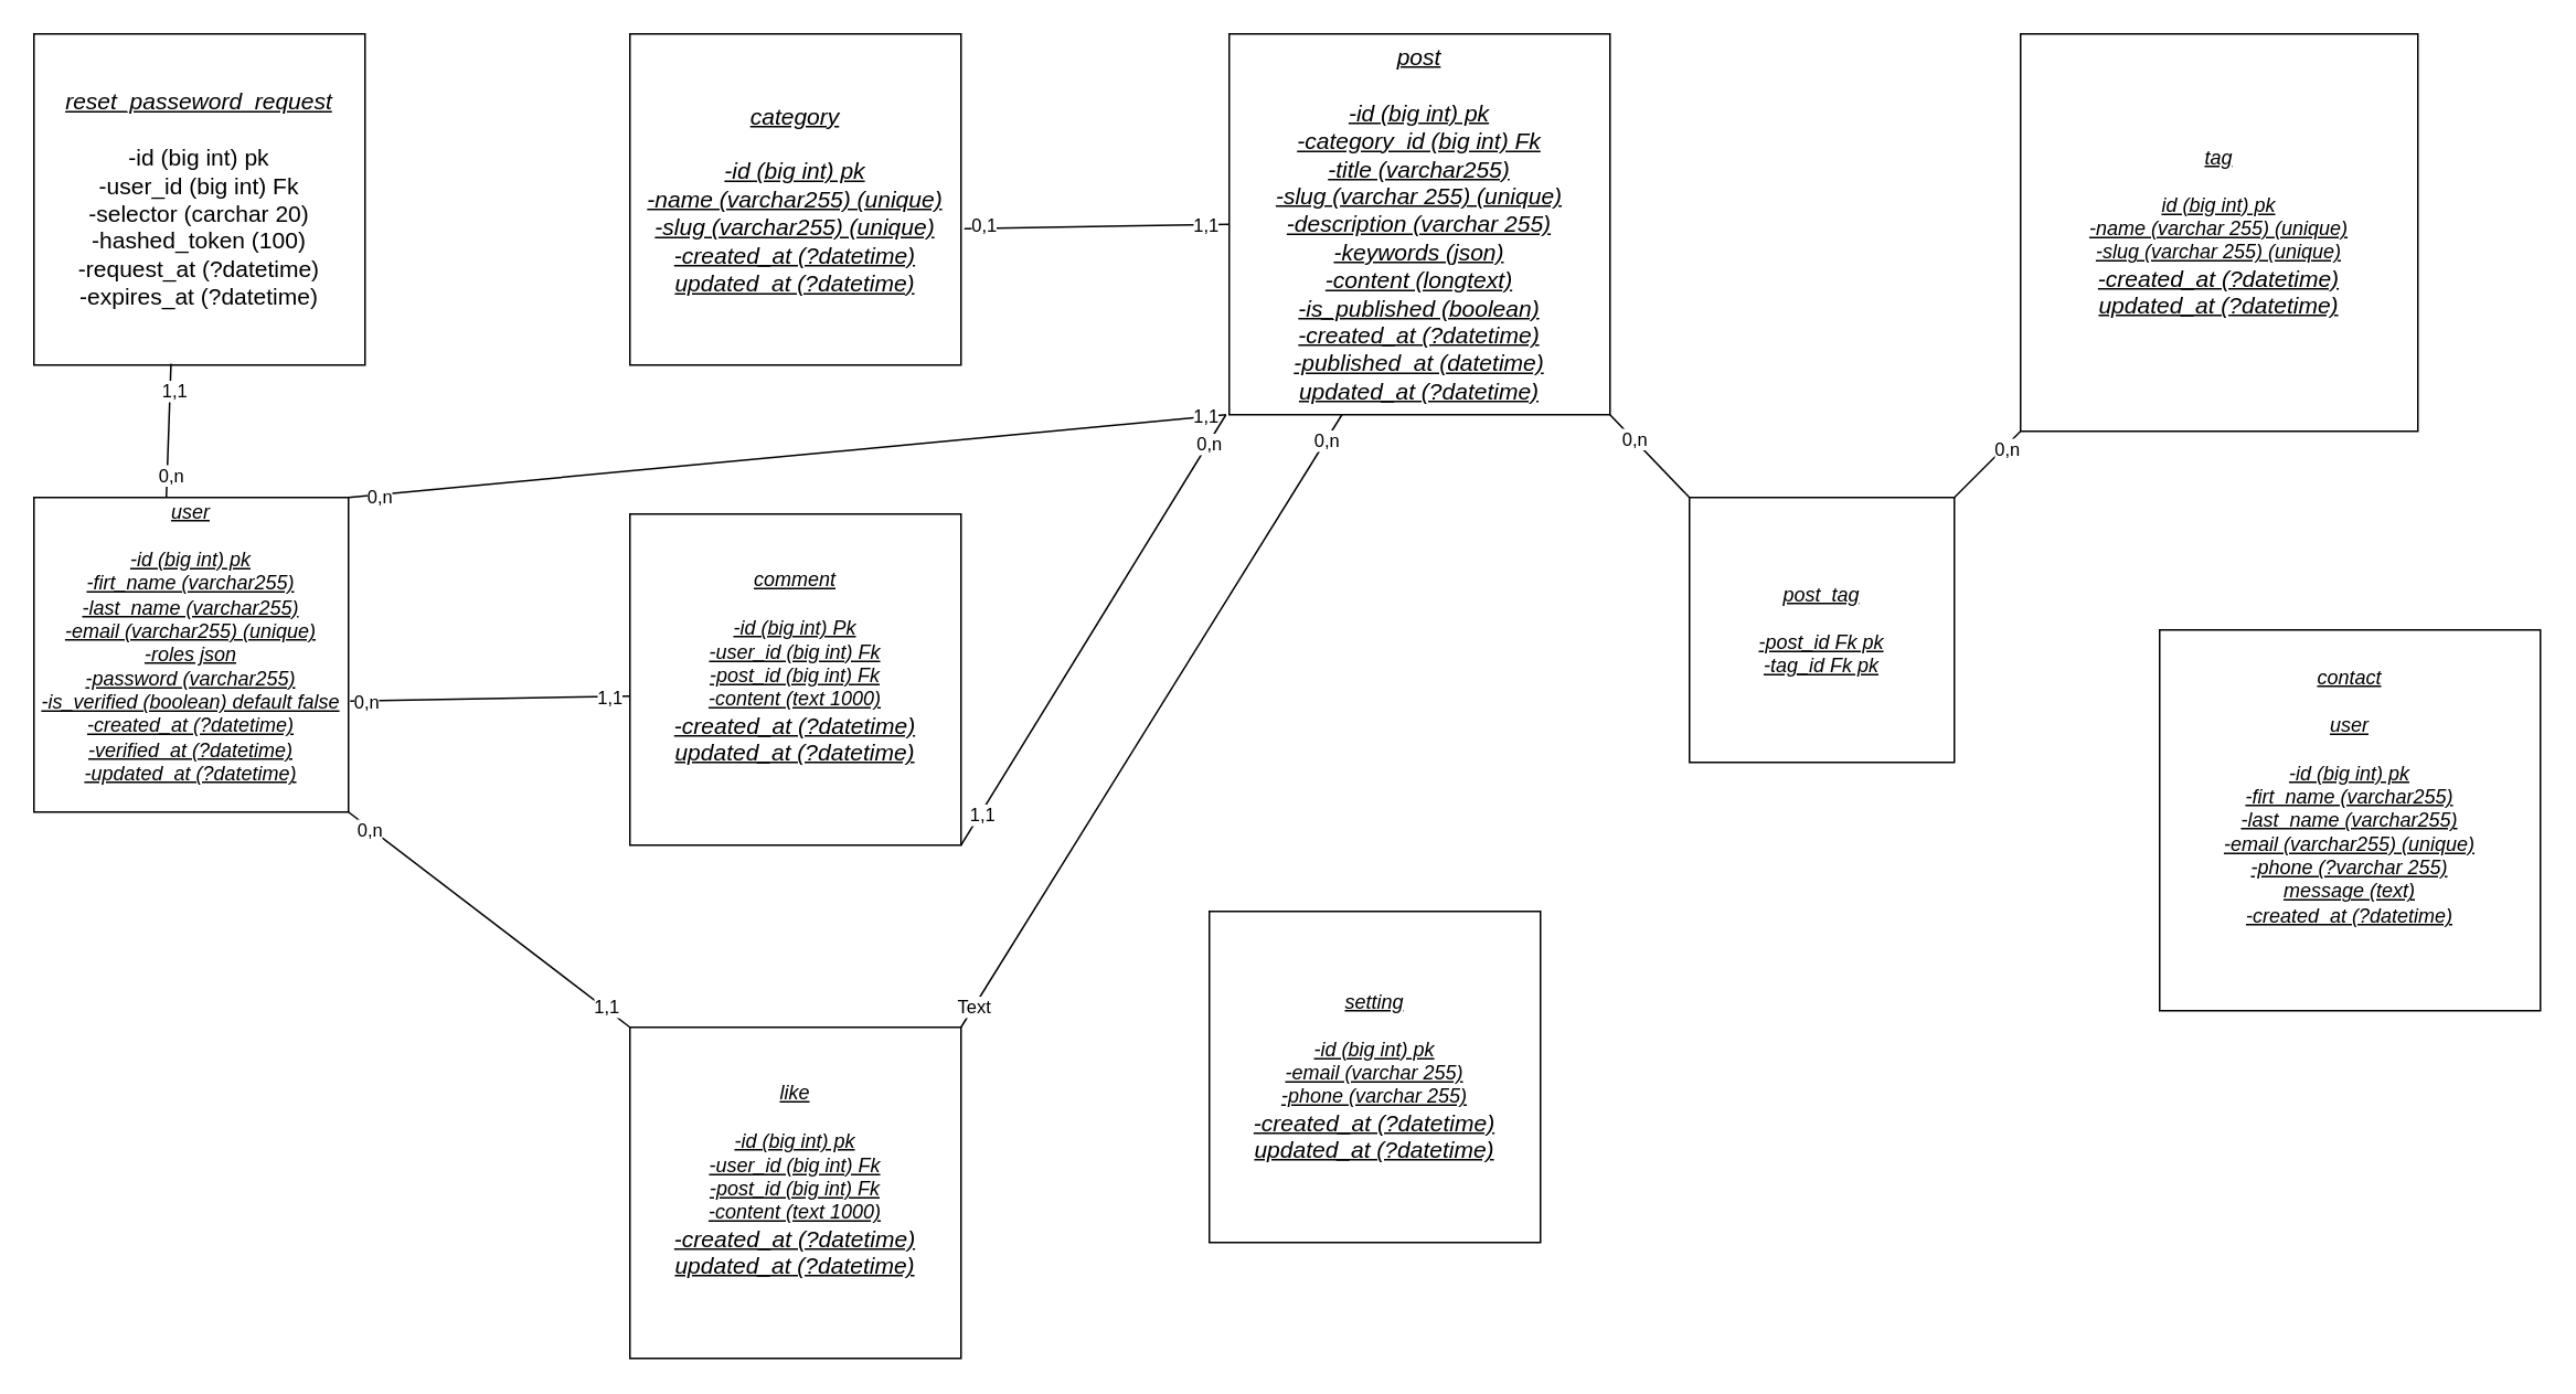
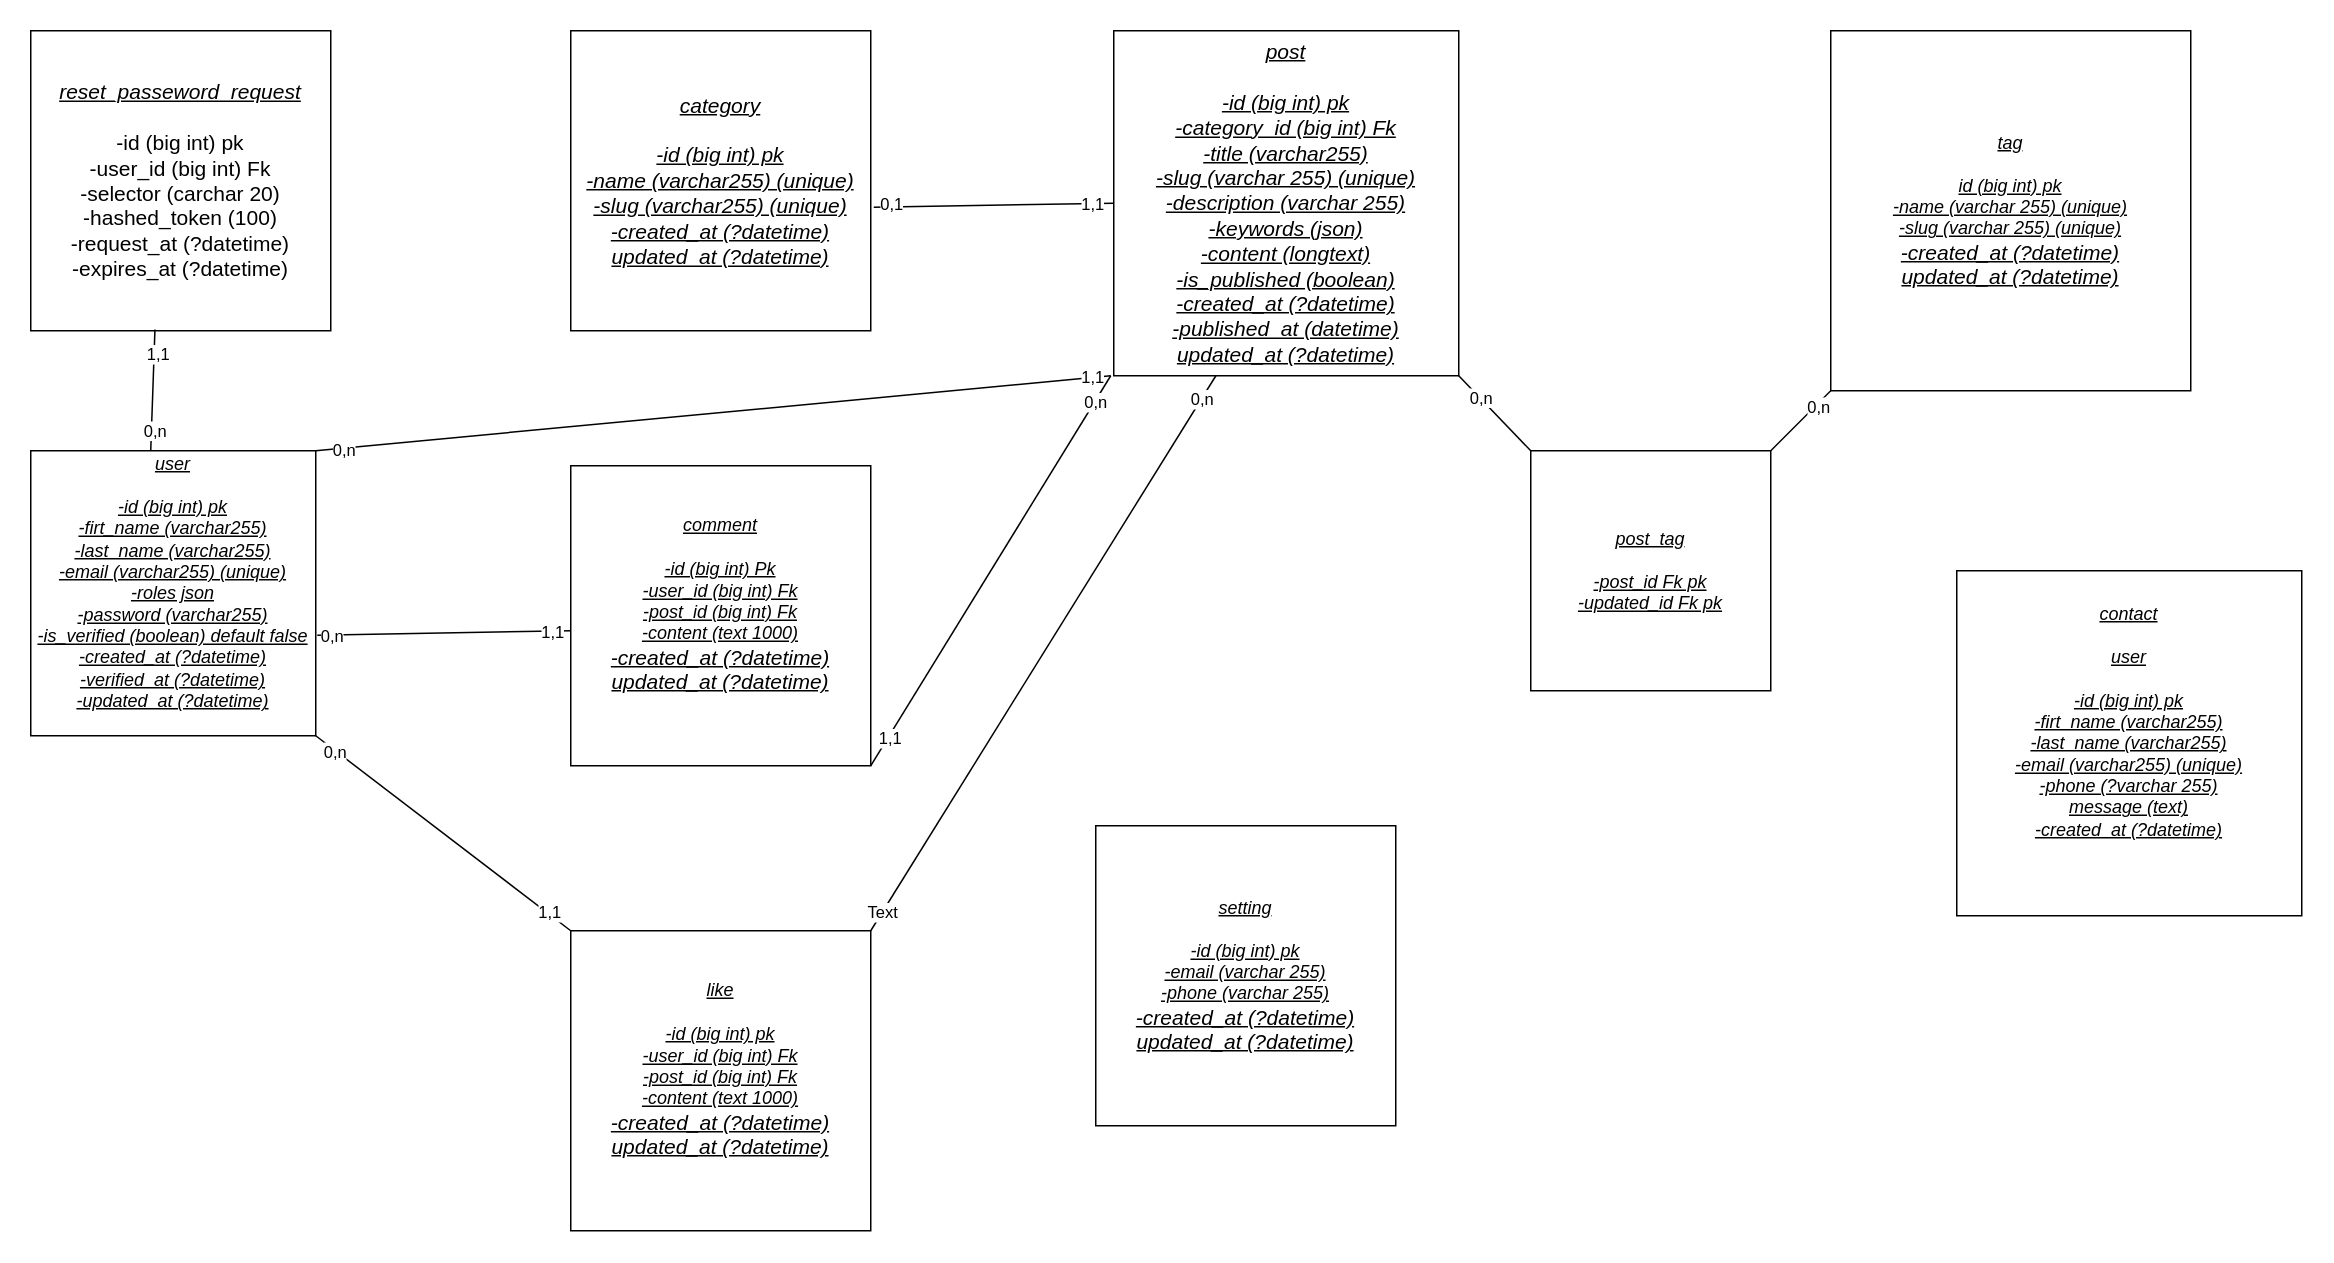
  <mxCell id="0" />
  <mxCell id="1" parent="0" />
  <mxCell id="2" value="&lt;u&gt;&lt;i&gt;user&lt;br&gt;&lt;br&gt;-id (big int) pk&lt;br&gt;-firt_name (varchar255)&lt;br&gt;-last_name (varchar255)&lt;br&gt;-email (varchar255) (unique)&lt;br&gt;-roles json&lt;br&gt;-password (varchar255)&lt;br&gt;-is_verified (boolean) default false&lt;br&gt;-created_at (?datetime)&lt;br&gt;-verified_at (?datetime)&lt;br&gt;-updated_at (?datetime)&lt;br&gt;&lt;br&gt;&lt;/i&gt;&lt;/u&gt;" style="whiteSpace=wrap;html=1;aspect=fixed;" parent="1" vertex="1"><mxGeometry x="20" y="300" width="190" height="190" as="geometry" /></mxCell>
  <mxCell id="3" value="&lt;u&gt;&lt;i&gt;reset_passeword_request&lt;/i&gt;&lt;/u&gt;&lt;br&gt;&lt;br&gt;-id (big int) pk&lt;br&gt;-user_id (big int) Fk&lt;br&gt;-selector (carchar 20)&lt;br&gt;-hashed_token (100)&lt;br&gt;-request_at (?datetime)&lt;br&gt;-expires_at (?datetime)" style="whiteSpace=wrap;html=1;aspect=fixed;fontSize=14;" parent="1" vertex="1"><mxGeometry x="20" y="20" width="200" height="200" as="geometry" /></mxCell>
  <mxCell id="4" value="&lt;i&gt;&lt;u&gt;category&lt;br&gt;&lt;br&gt;-id (big int) pk&lt;br&gt;-name (varchar255) (unique)&lt;br&gt;-slug (varchar255) (unique)&lt;br&gt;-created_at (?datetime)&lt;br&gt;updated_at (?datetime)&lt;br&gt;&lt;/u&gt;&lt;/i&gt;" style="whiteSpace=wrap;html=1;aspect=fixed;fontSize=14;" parent="1" vertex="1"><mxGeometry x="380" y="20" width="200" height="200" as="geometry" /></mxCell>
  <mxCell id="5" value="&lt;u&gt;&lt;i&gt;post&lt;br&gt;&lt;br&gt;-id (big int) pk&lt;br&gt;-category_id (big int) Fk&lt;br&gt;-title (varchar255)&lt;br&gt;&lt;/i&gt;&lt;/u&gt;&lt;u&gt;&lt;i&gt;-slug (varchar 255) (unique)&lt;/i&gt;&lt;/u&gt;&lt;u&gt;&lt;i&gt;&lt;br&gt;-description (varchar 255)&lt;br&gt;-keywords (json)&lt;br&gt;-content (longtext)&lt;br&gt;-is_published (boolean)&lt;br&gt;&lt;/i&gt;&lt;/u&gt;&lt;i&gt;&lt;u&gt;-created_at (?datetime)&lt;br&gt;-published_at (datetime)&lt;br&gt;updated_at (?datetime)&lt;/u&gt;&lt;/i&gt;&lt;u&gt;&lt;i&gt;&lt;br&gt;&lt;/i&gt;&lt;/u&gt;" style="whiteSpace=wrap;html=1;aspect=fixed;fontSize=14;" parent="1" vertex="1"><mxGeometry x="742" y="20" width="230" height="230" as="geometry" /></mxCell>
  <mxCell id="6" value="" style="endArrow=none;html=1;fontSize=14;entryX=0;entryY=0.5;entryDx=0;entryDy=0;exitX=1.01;exitY=0.588;exitDx=0;exitDy=0;exitPerimeter=0;" parent="1" source="4" target="5" edge="1"><mxGeometry width="50" height="50" relative="1" as="geometry"><mxPoint x="600" y="140" as="sourcePoint" /><mxPoint x="660" y="110" as="targetPoint" /></mxGeometry></mxCell>
  <mxCell id="7" value="1,1" style="edgeLabel;html=1;align=center;verticalAlign=middle;resizable=0;points=[];" parent="6" vertex="1" connectable="0"><mxGeometry x="0.821" relative="1" as="geometry"><mxPoint as="offset" /></mxGeometry></mxCell>
  <mxCell id="8" value="0,1" style="edgeLabel;html=1;align=center;verticalAlign=middle;resizable=0;points=[];" parent="6" vertex="1" connectable="0"><mxGeometry x="-0.851" y="2" relative="1" as="geometry"><mxPoint as="offset" /></mxGeometry></mxCell>
  <mxCell id="9" value="" style="endArrow=none;html=1;fontSize=14;exitX=0.421;exitY=0;exitDx=0;exitDy=0;exitPerimeter=0;entryX=0.414;entryY=0.996;entryDx=0;entryDy=0;entryPerimeter=0;" parent="1" source="2" target="3" edge="1"><mxGeometry width="50" height="50" relative="1" as="geometry"><mxPoint x="70" y="270" as="sourcePoint" /><mxPoint x="120" y="220" as="targetPoint" /></mxGeometry></mxCell>
  <mxCell id="10" value="0,n" style="edgeLabel;html=1;align=center;verticalAlign=middle;resizable=0;points=[];" parent="9" vertex="1" connectable="0"><mxGeometry x="-0.642" y="-2" relative="1" as="geometry"><mxPoint as="offset" /></mxGeometry></mxCell>
  <mxCell id="11" value="1,1" style="edgeLabel;html=1;align=center;verticalAlign=middle;resizable=0;points=[];" parent="9" vertex="1" connectable="0"><mxGeometry x="0.595" y="-2" relative="1" as="geometry"><mxPoint y="-1" as="offset" /></mxGeometry></mxCell>
  <mxCell id="12" value="" style="endArrow=none;html=1;exitX=1;exitY=0;exitDx=0;exitDy=0;" parent="1" source="2" edge="1"><mxGeometry width="50" height="50" relative="1" as="geometry"><mxPoint x="360" y="300" as="sourcePoint" /><mxPoint x="740" y="250" as="targetPoint" /></mxGeometry></mxCell>
  <mxCell id="13" value="0,n" style="edgeLabel;html=1;align=center;verticalAlign=middle;resizable=0;points=[];" parent="12" vertex="1" connectable="0"><mxGeometry x="-0.933" y="-1" relative="1" as="geometry"><mxPoint as="offset" /></mxGeometry></mxCell>
  <mxCell id="14" value="1,1" style="edgeLabel;html=1;align=center;verticalAlign=middle;resizable=0;points=[];" parent="12" vertex="1" connectable="0"><mxGeometry x="0.954" y="1" relative="1" as="geometry"><mxPoint as="offset" /></mxGeometry></mxCell>
  <mxCell id="15" value="&lt;u&gt;&lt;i&gt;comment&lt;br&gt;&lt;br&gt;-id (big int) Pk&lt;br&gt;-user_id (big int) Fk&lt;br&gt;-post_id (big int) Fk&lt;br&gt;-content (text 1000)&lt;br&gt;&lt;/i&gt;&lt;/u&gt;&lt;i style=&quot;font-size: 14px;&quot;&gt;&lt;u&gt;-created_at (?datetime)&lt;br&gt;updated_at (?datetime)&lt;/u&gt;&lt;/i&gt;&lt;u&gt;&lt;i&gt;&lt;br&gt;&lt;br&gt;&lt;/i&gt;&lt;/u&gt;" style="whiteSpace=wrap;html=1;aspect=fixed;" parent="1" vertex="1"><mxGeometry x="380" y="310" width="200" height="200" as="geometry" /></mxCell>
  <mxCell id="16" value="" style="endArrow=none;html=1;" parent="1" edge="1"><mxGeometry width="50" height="50" relative="1" as="geometry"><mxPoint x="211" y="423" as="sourcePoint" /><mxPoint x="380" y="420" as="targetPoint" /></mxGeometry></mxCell>
  <mxCell id="17" value="0,n" style="edgeLabel;html=1;align=center;verticalAlign=middle;resizable=0;points=[];" parent="16" vertex="1" connectable="0"><mxGeometry x="-0.891" y="-1" relative="1" as="geometry"><mxPoint as="offset" /></mxGeometry></mxCell>
  <mxCell id="18" value="1,1" style="edgeLabel;html=1;align=center;verticalAlign=middle;resizable=0;points=[];" parent="16" vertex="1" connectable="0"><mxGeometry x="0.86" relative="1" as="geometry"><mxPoint as="offset" /></mxGeometry></mxCell>
  <mxCell id="19" value="" style="endArrow=none;html=1;exitX=1;exitY=1;exitDx=0;exitDy=0;" parent="1" source="15" edge="1"><mxGeometry width="50" height="50" relative="1" as="geometry"><mxPoint x="580" y="300" as="sourcePoint" /><mxPoint x="740" y="250" as="targetPoint" /></mxGeometry></mxCell>
  <mxCell id="20" value="0,n" style="edgeLabel;html=1;align=center;verticalAlign=middle;resizable=0;points=[];" parent="19" vertex="1" connectable="0"><mxGeometry x="0.865" relative="1" as="geometry"><mxPoint as="offset" /></mxGeometry></mxCell>
  <mxCell id="21" value="1,1" style="edgeLabel;html=1;align=center;verticalAlign=middle;resizable=0;points=[];" parent="19" vertex="1" connectable="0"><mxGeometry x="-0.858" y="-1" relative="1" as="geometry"><mxPoint as="offset" /></mxGeometry></mxCell>
  <mxCell id="22" value="&lt;i&gt;&lt;u&gt;tag&lt;br&gt;&lt;br&gt;id (big int) pk&lt;br&gt;-name (varchar 255) (unique)&lt;br&gt;-slug (varchar 255) (unique)&lt;br&gt;&lt;/u&gt;&lt;/i&gt;&lt;i style=&quot;font-size: 14px;&quot;&gt;&lt;u&gt;-created_at (?datetime)&lt;br&gt;updated_at (?datetime)&lt;/u&gt;&lt;/i&gt;&lt;i&gt;&lt;u&gt;&lt;br&gt;&lt;/u&gt;&lt;/i&gt;" style="whiteSpace=wrap;html=1;aspect=fixed;" parent="1" vertex="1"><mxGeometry x="1220" y="20" width="240" height="240" as="geometry" /></mxCell>
- <mxCell id="23" value="&lt;u&gt;&lt;i&gt;post_tag&lt;br&gt;&lt;br&gt;-post_id Fk pk&lt;br&gt;-tag_id Fk pk&lt;br&gt;&lt;/i&gt;&lt;/u&gt;" style="whiteSpace=wrap;html=1;aspect=fixed;" parent="1" vertex="1"><mxGeometry x="1020" y="300" width="160" height="160" as="geometry" /></mxCell>
+ <mxCell id="23" value="&lt;u&gt;&lt;i&gt;post_tag&lt;br&gt;&lt;br&gt;-post_id Fk pk&lt;br&gt;-updated_id Fk pk&lt;br&gt;&lt;/i&gt;&lt;/u&gt;" style="whiteSpace=wrap;html=1;aspect=fixed;" parent="1" vertex="1"><mxGeometry x="1020" y="300" width="160" height="160" as="geometry" /></mxCell>
  <mxCell id="24" value="" style="endArrow=none;html=1;entryX=1;entryY=1;entryDx=0;entryDy=0;exitX=0;exitY=0;exitDx=0;exitDy=0;" parent="1" source="23" target="5" edge="1"><mxGeometry width="50" height="50" relative="1" as="geometry"><mxPoint x="980" y="290" as="sourcePoint" /><mxPoint x="1020" y="220" as="targetPoint" /></mxGeometry></mxCell>
  <mxCell id="25" value="0,n" style="edgeLabel;html=1;align=center;verticalAlign=middle;resizable=0;points=[];" parent="24" vertex="1" connectable="0"><mxGeometry x="0.421" relative="1" as="geometry"><mxPoint as="offset" /></mxGeometry></mxCell>
  <mxCell id="26" value="" style="endArrow=none;html=1;exitX=1;exitY=0;exitDx=0;exitDy=0;entryX=0;entryY=1;entryDx=0;entryDy=0;" parent="1" source="23" target="22" edge="1"><mxGeometry width="50" height="50" relative="1" as="geometry"><mxPoint x="1090" y="310" as="sourcePoint" /><mxPoint x="1140" y="260" as="targetPoint" /><Array as="points" /></mxGeometry></mxCell>
  <mxCell id="27" value="0,n" style="edgeLabel;html=1;align=center;verticalAlign=middle;resizable=0;points=[];" parent="26" vertex="1" connectable="0"><mxGeometry x="0.53" y="-1" relative="1" as="geometry"><mxPoint as="offset" /></mxGeometry></mxCell>
  <mxCell id="28" value="&lt;i&gt;&lt;u&gt;contact&lt;br&gt;&lt;br&gt;&lt;/u&gt;&lt;/i&gt;&lt;u&gt;&lt;i&gt;user&lt;br&gt;&lt;br&gt;-id (big int) pk&lt;br&gt;-firt_name (varchar255)&lt;br&gt;-last_name (varchar255)&lt;br&gt;-email (varchar255) (unique)&lt;br&gt;-phone (?varchar 255)&lt;br&gt;message (text)&lt;br&gt;-created_at (?datetime)&lt;br&gt;&lt;br&gt;&lt;/i&gt;&lt;/u&gt;&lt;i&gt;&lt;u&gt;&lt;br&gt;&lt;/u&gt;&lt;/i&gt;" style="whiteSpace=wrap;html=1;aspect=fixed;" parent="1" vertex="1"><mxGeometry x="1304" y="380" width="230" height="230" as="geometry" /></mxCell>
  <mxCell id="29" value="&lt;u&gt;&lt;i&gt;setting&lt;br&gt;&lt;br&gt;-id (big int) pk&lt;br&gt;-email (varchar 255)&lt;br&gt;-phone (varchar 255)&lt;br&gt;&lt;/i&gt;&lt;/u&gt;&lt;i style=&quot;font-size: 14px;&quot;&gt;&lt;u&gt;-created_at (?datetime)&lt;br&gt;updated_at (?datetime)&lt;/u&gt;&lt;/i&gt;&lt;u&gt;&lt;i&gt;&lt;br&gt;&lt;/i&gt;&lt;/u&gt;" style="whiteSpace=wrap;html=1;aspect=fixed;" parent="1" vertex="1"><mxGeometry x="730" y="550" width="200" height="200" as="geometry" /></mxCell>
  <mxCell id="30" value="&lt;u&gt;&lt;i&gt;like&lt;br&gt;&lt;br&gt;-id (big int) pk&lt;br&gt;-user_id (big int) Fk&lt;br&gt;-post_id (big int) Fk&lt;br&gt;-content (text 1000)&lt;br&gt;&lt;/i&gt;&lt;/u&gt;&lt;i style=&quot;font-size: 14px;&quot;&gt;&lt;u&gt;-created_at (?datetime)&lt;br&gt;updated_at (?datetime)&lt;/u&gt;&lt;/i&gt;&lt;u&gt;&lt;i&gt;&lt;br&gt;&lt;br&gt;&lt;/i&gt;&lt;/u&gt;" style="whiteSpace=wrap;html=1;aspect=fixed;" parent="1" vertex="1"><mxGeometry x="380" y="620" width="200" height="200" as="geometry" /></mxCell>
  <mxCell id="31" value="" style="endArrow=none;html=1;entryX=1;entryY=1;entryDx=0;entryDy=0;exitX=0;exitY=0;exitDx=0;exitDy=0;" parent="1" source="30" target="2" edge="1"><mxGeometry width="50" height="50" relative="1" as="geometry"><mxPoint x="220" y="610" as="sourcePoint" /><mxPoint x="270" y="560" as="targetPoint" /></mxGeometry></mxCell>
  <mxCell id="32" value="0,n" style="edgeLabel;html=1;align=center;verticalAlign=middle;resizable=0;points=[];" parent="31" vertex="1" connectable="0"><mxGeometry x="0.848" y="1" relative="1" as="geometry"><mxPoint as="offset" /></mxGeometry></mxCell>
  <mxCell id="33" value="1,1" style="edgeLabel;html=1;align=center;verticalAlign=middle;resizable=0;points=[];" parent="31" vertex="1" connectable="0"><mxGeometry x="-0.821" y="-1" relative="1" as="geometry"><mxPoint as="offset" /></mxGeometry></mxCell>
  <mxCell id="34" value="" style="endArrow=none;html=1;exitX=1;exitY=0;exitDx=0;exitDy=0;entryX=0.296;entryY=1;entryDx=0;entryDy=0;entryPerimeter=0;" parent="1" source="30" target="5" edge="1"><mxGeometry width="50" height="50" relative="1" as="geometry"><mxPoint x="600" y="600" as="sourcePoint" /><mxPoint x="818.8" y="260" as="targetPoint" /></mxGeometry></mxCell>
  <mxCell id="35" value="0,n" style="edgeLabel;html=1;align=center;verticalAlign=middle;resizable=0;points=[];" parent="34" vertex="1" connectable="0"><mxGeometry x="0.921" relative="1" as="geometry"><mxPoint as="offset" /></mxGeometry></mxCell>
  <mxCell id="36" value="Text" style="edgeLabel;html=1;align=center;verticalAlign=middle;resizable=0;points=[];" parent="34" vertex="1" connectable="0"><mxGeometry x="-0.933" y="-1" relative="1" as="geometry"><mxPoint x="-1" as="offset" /></mxGeometry></mxCell>
